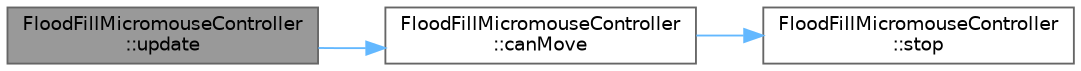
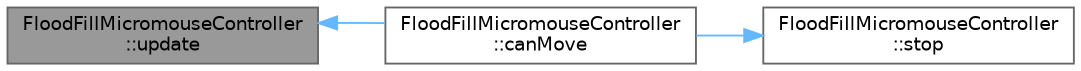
  digraph {
    rankdir=LR
    node [color=grey40 fillcolor=white fontname=Helvetica fontsize=10 shape=box style=filled]
    edge [color=steelblue1 fontname=Helvetica fontsize=10 labelfontname=Helvetica labelfontsize=10 style=solid]
    n1 [color=gray40 fillcolor=grey60 fontcolor=black height=0.2 label="FloodFillMicromouseController\l::update" width=0.4]
    n2 [height=0.2 label="FloodFillMicromouseController\l::canMove" width=0.4]
    n3 [height=0.2 label="FloodFillMicromouseController\l::stop" width=0.4]
-   n1 -> n2
+   n2 -> n1
    n2 -> n3
  }
